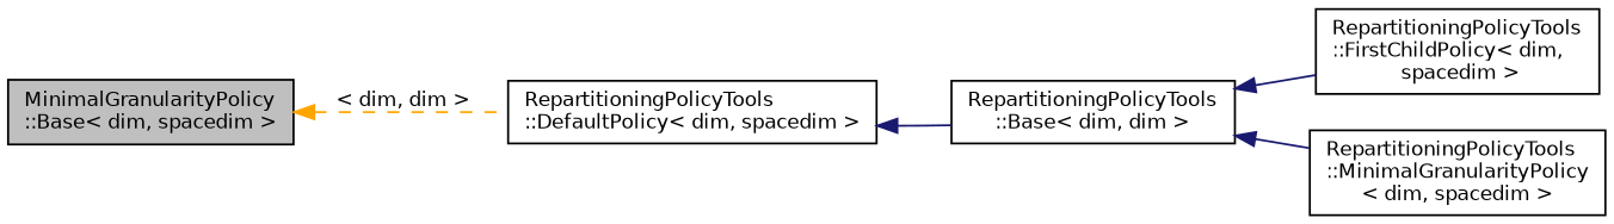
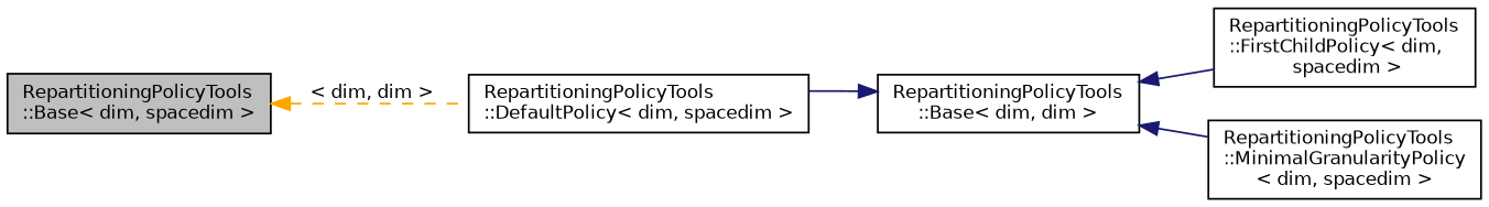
  digraph {
    rankdir=LR
    node [color=black fillcolor=white fontname=Helvetica fontsize=10 shape=record style=filled]
    edge [color=midnightblue dir=back fontname=Helvetica fontsize=10 labelfontname=Helvetica labelfontsize=10 style=solid]
-   n1 [fillcolor=grey75 fontcolor=black height=0.2 label="MinimalGranularityPolicy\l::Base\< dim, spacedim \>" width=0.4]
+   n1 [fillcolor=grey75 fontcolor=black height=0.2 label="RepartitioningPolicyTools\l::Base\< dim, spacedim \>" width=0.4]
    n2 [height=0.2 label="RepartitioningPolicyTools\l::DefaultPolicy\< dim, spacedim \>" width=0.4]
    n3 [height=0.2 label="RepartitioningPolicyTools\l::Base\< dim, dim \>" width=0.4]
    n4 [height=0.2 label="RepartitioningPolicyTools\l::FirstChildPolicy\< dim,\l spacedim \>" width=0.4]
    n5 [height=0.2 label="RepartitioningPolicyTools\l::MinimalGranularityPolicy\l\< dim, spacedim \>" width=0.4]
    n1 -> n2 [color=orange label=" \< dim, dim \>" style=dashed]
-   n2 -> n3
+   n3 -> n2
    n3 -> n4
    n3 -> n5
  }
